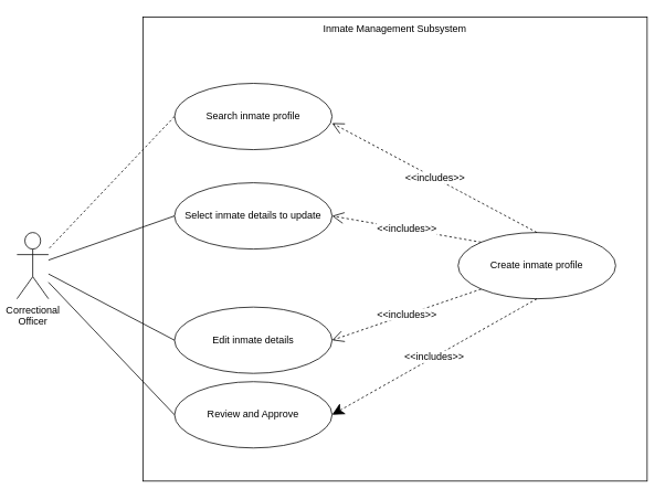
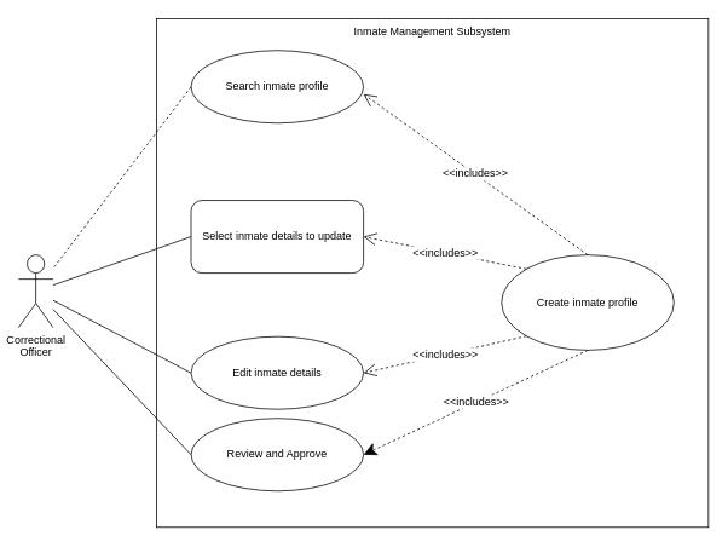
  <mxCell id="0" />
  <mxCell id="1" parent="0" />
  <mxCell id="2" value="&lt;font style=&quot;font-size: 12px;&quot;&gt;Inmate Management Subsystem&lt;br style=&quot;font-size: 12px;&quot;&gt;&lt;/font&gt;" style="rounded=0;whiteSpace=wrap;html=1;align=center;verticalAlign=top;fillColor=none;fontSize=12;" vertex="1" parent="1"><mxGeometry x="172" y="20" width="608" height="560" as="geometry" /></mxCell>
  <mxCell id="3" value="&lt;font style=&quot;font-size: 12px;&quot;&gt;Correctional&lt;br style=&quot;font-size: 12px;&quot;&gt;Officer&lt;/font&gt;" style="shape=umlActor;verticalLabelPosition=bottom;verticalAlign=top;html=1;outlineConnect=0;fillColor=none;fontSize=12;" parent="1" vertex="1"><mxGeometry x="20" y="280" width="38" height="80" as="geometry" /></mxCell>
- <mxCell id="4" value="Search inmate profile" style="ellipse;whiteSpace=wrap;html=1;fontSize=12;fillColor=none;strokeColor=default;" parent="1" vertex="1"><mxGeometry x="210" y="100" width="190" height="80" as="geometry" /></mxCell>
- <mxCell id="5" value="Select inmate details to update" style="ellipse;whiteSpace=wrap;html=1;fontSize=12;fillColor=none;" vertex="1" parent="1"><mxGeometry x="210" y="220" width="190" height="80" as="geometry" /></mxCell>
+ <mxCell id="4" value="Search inmate profile" style="ellipse;whiteSpace=wrap;html=1;fontSize=12;fillColor=none;strokeColor=default;" parent="1" vertex="1"><mxGeometry x="210" y="55" width="190" height="80" as="geometry" /></mxCell>
+ <mxCell id="5" value="Select inmate details to update" style="whiteSpace=wrap;html=1;fontSize=12;fillColor=none;rounded=1;" vertex="1" parent="1"><mxGeometry x="210" y="220" width="190" height="80" as="geometry" /></mxCell>
  <mxCell id="6" value="Edit inmate details" style="ellipse;whiteSpace=wrap;html=1;fontSize=12;fillColor=none;" vertex="1" parent="1"><mxGeometry x="210" y="370" width="190" height="80" as="geometry" /></mxCell>
  <mxCell id="7" value="Review and Approve" style="ellipse;whiteSpace=wrap;html=1;fontSize=12;fillColor=none;" vertex="1" parent="1"><mxGeometry x="210" y="460" width="190" height="80" as="geometry" /></mxCell>
- <mxCell id="8" value="Create inmate profile" style="ellipse;whiteSpace=wrap;html=1;fontSize=12;fillColor=none;" vertex="1" parent="1"><mxGeometry x="552" y="280" width="190" height="80" as="geometry" /></mxCell>
+ <mxCell id="8" value="Create inmate profile" style="ellipse;whiteSpace=wrap;html=1;fontSize=12;fillColor=none;" vertex="1" parent="1"><mxGeometry x="552" y="280" width="190" height="105" as="geometry" /></mxCell>
  <mxCell id="9" value="&amp;lt;&amp;lt;includes&amp;gt;&amp;gt;" style="endArrow=classic;endSize=12;dashed=1;html=1;rounded=0;exitX=0.5;exitY=1;exitDx=0;exitDy=0;entryX=1;entryY=0.5;entryDx=0;entryDy=0;fontSize=12;" edge="1" parent="1" source="8" target="7"><mxGeometry width="160" relative="1" as="geometry"><mxPoint x="286" y="520" as="sourcePoint" /><mxPoint x="590" y="520" as="targetPoint" /></mxGeometry></mxCell>
  <mxCell id="10" value="&amp;lt;&amp;lt;includes&amp;gt;&amp;gt;" style="endArrow=open;endSize=12;dashed=1;html=1;rounded=0;exitX=0;exitY=1;exitDx=0;exitDy=0;entryX=1;entryY=0.5;entryDx=0;entryDy=0;fontSize=12;" edge="1" parent="1" source="8" target="6"><mxGeometry width="160" relative="1" as="geometry"><mxPoint x="666" y="480" as="sourcePoint" /><mxPoint x="457" y="670" as="targetPoint" /></mxGeometry></mxCell>
  <mxCell id="11" value="&amp;lt;&amp;lt;includes&amp;gt;&amp;gt;" style="endArrow=open;endSize=12;dashed=1;html=1;rounded=0;exitX=0;exitY=0;exitDx=0;exitDy=0;entryX=1;entryY=0.5;entryDx=0;entryDy=0;fontSize=12;" edge="1" parent="1" source="8" target="5"><mxGeometry width="160" relative="1" as="geometry"><mxPoint x="685" y="500" as="sourcePoint" /><mxPoint x="476" y="690" as="targetPoint" /></mxGeometry></mxCell>
  <mxCell id="12" value="&amp;lt;&amp;lt;includes&amp;gt;&amp;gt;" style="endArrow=open;endSize=12;dashed=1;html=1;rounded=0;exitX=0.5;exitY=0;exitDx=0;exitDy=0;entryX=1;entryY=0.6;entryDx=0;entryDy=0;entryPerimeter=0;fontSize=12;" edge="1" parent="1" source="8" target="4"><mxGeometry width="160" relative="1" as="geometry"><mxPoint x="704" y="520" as="sourcePoint" /><mxPoint x="495" y="710" as="targetPoint" /></mxGeometry></mxCell>
  <mxCell id="13" value="" style="endArrow=none;html=1;rounded=0;exitX=0;exitY=0.5;exitDx=0;exitDy=0;fontSize=12;dashed=1;" edge="1" parent="1" source="4" target="3"><mxGeometry width="50" height="50" relative="1" as="geometry"><mxPoint x="1" y="720" as="sourcePoint" /><mxPoint x="96" y="620" as="targetPoint" /></mxGeometry></mxCell>
  <mxCell id="14" value="" style="endArrow=none;html=1;rounded=0;exitX=0;exitY=0.5;exitDx=0;exitDy=0;fontSize=12;" edge="1" parent="1" source="5" target="3"><mxGeometry width="50" height="50" relative="1" as="geometry"><mxPoint x="229" y="170" as="sourcePoint" /><mxPoint x="115" y="342" as="targetPoint" /></mxGeometry></mxCell>
  <mxCell id="15" value="" style="endArrow=none;html=1;rounded=0;exitX=0;exitY=0.5;exitDx=0;exitDy=0;fontSize=12;" edge="1" parent="1" source="6" target="3"><mxGeometry width="50" height="50" relative="1" as="geometry"><mxPoint x="248" y="190" as="sourcePoint" /><mxPoint x="134" y="362" as="targetPoint" /></mxGeometry></mxCell>
  <mxCell id="16" value="" style="endArrow=none;html=1;rounded=0;exitX=0;exitY=0.5;exitDx=0;exitDy=0;fontSize=12;" edge="1" parent="1" source="7" target="3"><mxGeometry width="50" height="50" relative="1" as="geometry"><mxPoint x="286" y="230" as="sourcePoint" /><mxPoint x="172" y="402" as="targetPoint" /></mxGeometry></mxCell>
